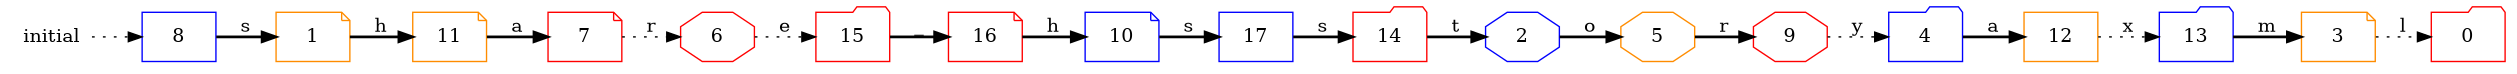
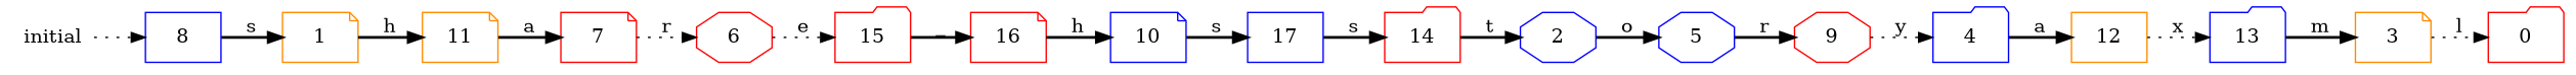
  digraph {
    fontname="DejaVu Serif"
    rankdir=LR
    node [color=red fontname="DejaVu Serif" shape=note]
    edge [fontname="DejaVu Serif" style=bold]
    0 [shape=folder]
    1 [color=darkorange]
    11 [color=darkorange]
    7
    6 [shape=octagon]
    2 [color=blue shape=octagon]
-   5 [color=darkorange shape=octagon]
+   5 [color=blue shape=octagon]
    9 [shape=octagon]
    4 [color=blue shape=folder]
    3 [color=darkorange]
    12 [color=darkorange shape=box]
    13 [color=blue shape=folder]
    15 [shape=folder]
    16
    10 [color=blue]
    8 [color=blue shape=box]
    initial [color=blue shape=plaintext]
    17 [color=blue shape=box]
    14 [shape=folder]
    1 -> 11 [label=h]
    11 -> 7 [label=a]
    7 -> 6 [label=r style=dotted]
    6 -> 15 [label=e style=dotted]
    2 -> 5 [label=o]
    5 -> 9 [label=r]
    9 -> 4 [label=y style=dotted]
    4 -> 12 [label=a]
    3 -> 0 [label=l style=dotted]
    12 -> 13 [label=x style=dotted]
    13 -> 3 [label=m]
    15 -> 16 [label=_]
    16 -> 10 [label=h]
    10 -> 17 [label=s]
    8 -> 1 [label=s]
    initial -> 8 [style=dotted]
    17 -> 14 [label=s]
    14 -> 2 [label=t]
  }
